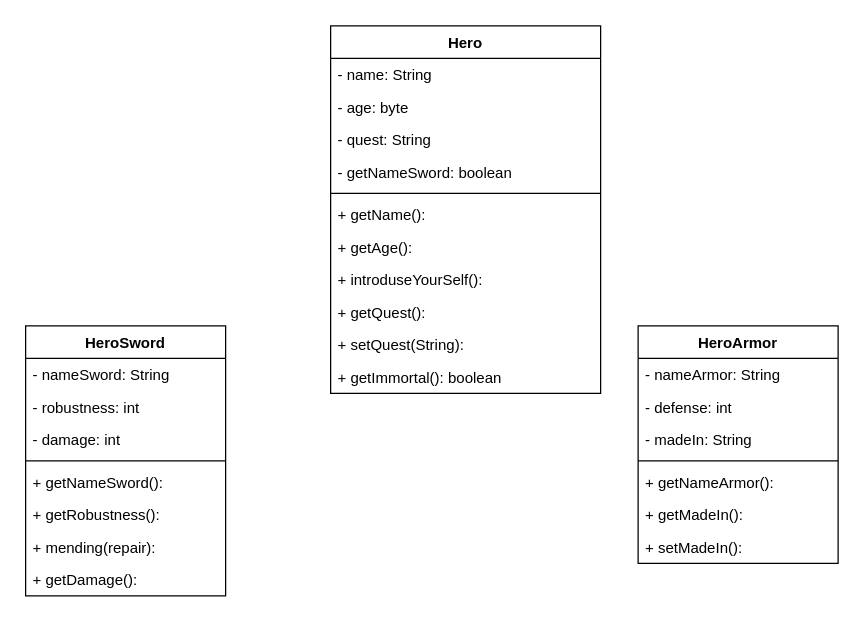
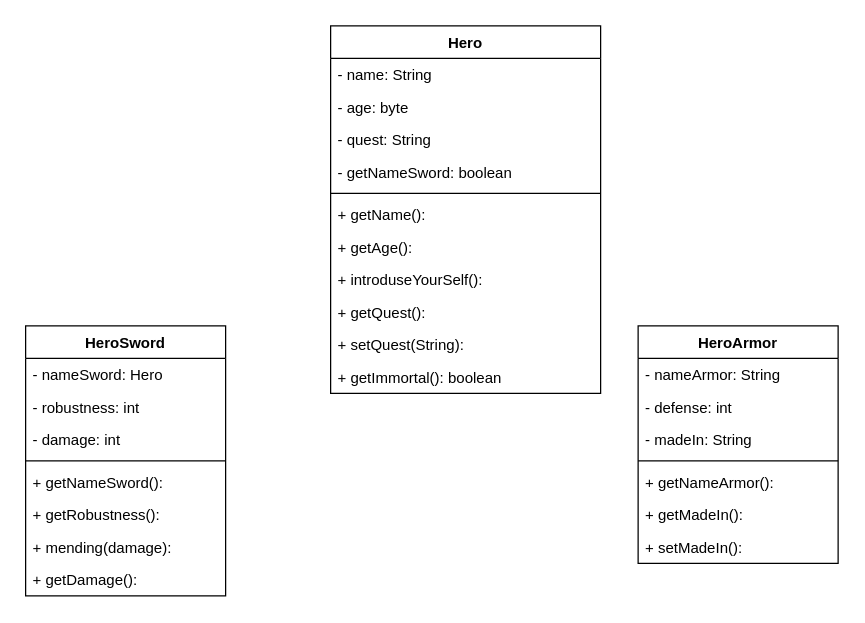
  <mxCell id="0" />
  <mxCell id="1" parent="0" />
  <mxCell id="2" value="Hero" style="swimlane;fontStyle=1;align=center;verticalAlign=top;childLayout=stackLayout;horizontal=1;startSize=26;horizontalStack=0;resizeParent=1;resizeParentMax=0;resizeLast=0;collapsible=1;marginBottom=0;" vertex="1" parent="1"><mxGeometry x="264" y="20" width="216" height="294" as="geometry" /></mxCell>
  <mxCell id="3" value="- name: String" style="text;strokeColor=none;fillColor=none;align=left;verticalAlign=top;spacingLeft=4;spacingRight=4;overflow=hidden;rotatable=0;points=[[0,0.5],[1,0.5]];portConstraint=eastwest;" vertex="1" parent="2"><mxGeometry y="26" width="216" height="26" as="geometry" /></mxCell>
  <mxCell id="4" value="- age: byte" style="text;strokeColor=none;fillColor=none;align=left;verticalAlign=top;spacingLeft=4;spacingRight=4;overflow=hidden;rotatable=0;points=[[0,0.5],[1,0.5]];portConstraint=eastwest;" vertex="1" parent="2"><mxGeometry y="52" width="216" height="26" as="geometry" /></mxCell>
  <mxCell id="5" value="- quest: String" style="text;strokeColor=none;fillColor=none;align=left;verticalAlign=top;spacingLeft=4;spacingRight=4;overflow=hidden;rotatable=0;points=[[0,0.5],[1,0.5]];portConstraint=eastwest;" vertex="1" parent="2"><mxGeometry y="78" width="216" height="26" as="geometry" /></mxCell>
  <mxCell id="6" value="- getNameSword: boolean" style="text;strokeColor=none;fillColor=none;align=left;verticalAlign=top;spacingLeft=4;spacingRight=4;overflow=hidden;rotatable=0;points=[[0,0.5],[1,0.5]];portConstraint=eastwest;" vertex="1" parent="2"><mxGeometry y="104" width="216" height="26" as="geometry" /></mxCell>
  <mxCell id="7" value="" style="line;strokeWidth=1;fillColor=none;align=left;verticalAlign=middle;spacingTop=-1;spacingLeft=3;spacingRight=3;rotatable=0;labelPosition=right;points=[];portConstraint=eastwest;" vertex="1" parent="2"><mxGeometry y="130" width="216" height="8" as="geometry" /></mxCell>
  <mxCell id="8" value="+ getName():" style="text;strokeColor=none;fillColor=none;align=left;verticalAlign=top;spacingLeft=4;spacingRight=4;overflow=hidden;rotatable=0;points=[[0,0.5],[1,0.5]];portConstraint=eastwest;" vertex="1" parent="2"><mxGeometry y="138" width="216" height="26" as="geometry" /></mxCell>
  <mxCell id="9" value="+ getAge():" style="text;strokeColor=none;fillColor=none;align=left;verticalAlign=top;spacingLeft=4;spacingRight=4;overflow=hidden;rotatable=0;points=[[0,0.5],[1,0.5]];portConstraint=eastwest;" vertex="1" parent="2"><mxGeometry y="164" width="216" height="26" as="geometry" /></mxCell>
  <mxCell id="10" value="+ introduseYourSelf():" style="text;strokeColor=none;fillColor=none;align=left;verticalAlign=top;spacingLeft=4;spacingRight=4;overflow=hidden;rotatable=0;points=[[0,0.5],[1,0.5]];portConstraint=eastwest;" vertex="1" parent="2"><mxGeometry y="190" width="216" height="26" as="geometry" /></mxCell>
  <mxCell id="11" value="+ getQuest():" style="text;strokeColor=none;fillColor=none;align=left;verticalAlign=top;spacingLeft=4;spacingRight=4;overflow=hidden;rotatable=0;points=[[0,0.5],[1,0.5]];portConstraint=eastwest;" vertex="1" parent="2"><mxGeometry y="216" width="216" height="26" as="geometry" /></mxCell>
  <mxCell id="12" value="+ setQuest(String):" style="text;strokeColor=none;fillColor=none;align=left;verticalAlign=top;spacingLeft=4;spacingRight=4;overflow=hidden;rotatable=0;points=[[0,0.5],[1,0.5]];portConstraint=eastwest;" vertex="1" parent="2"><mxGeometry y="242" width="216" height="26" as="geometry" /></mxCell>
  <mxCell id="13" value="+ getImmortal(): boolean" style="text;strokeColor=none;fillColor=none;align=left;verticalAlign=top;spacingLeft=4;spacingRight=4;overflow=hidden;rotatable=0;points=[[0,0.5],[1,0.5]];portConstraint=eastwest;" vertex="1" parent="2"><mxGeometry y="268" width="216" height="26" as="geometry" /></mxCell>
  <mxCell id="14" value="HeroSword" style="swimlane;fontStyle=1;align=center;verticalAlign=top;childLayout=stackLayout;horizontal=1;startSize=26;horizontalStack=0;resizeParent=1;resizeParentMax=0;resizeLast=0;collapsible=1;marginBottom=0;" vertex="1" parent="1"><mxGeometry x="20" y="260" width="160" height="216" as="geometry" /></mxCell>
- <mxCell id="15" value="- nameSword: String" style="text;strokeColor=none;fillColor=none;align=left;verticalAlign=top;spacingLeft=4;spacingRight=4;overflow=hidden;rotatable=0;points=[[0,0.5],[1,0.5]];portConstraint=eastwest;" vertex="1" parent="14"><mxGeometry y="26" width="160" height="26" as="geometry" /></mxCell>
+ <mxCell id="15" value="- nameSword: Hero" style="text;strokeColor=none;fillColor=none;align=left;verticalAlign=top;spacingLeft=4;spacingRight=4;overflow=hidden;rotatable=0;points=[[0,0.5],[1,0.5]];portConstraint=eastwest;" vertex="1" parent="14"><mxGeometry y="26" width="160" height="26" as="geometry" /></mxCell>
  <mxCell id="16" value="- robustness: int" style="text;strokeColor=none;fillColor=none;align=left;verticalAlign=top;spacingLeft=4;spacingRight=4;overflow=hidden;rotatable=0;points=[[0,0.5],[1,0.5]];portConstraint=eastwest;" vertex="1" parent="14"><mxGeometry y="52" width="160" height="26" as="geometry" /></mxCell>
  <mxCell id="17" value="- damage: int" style="text;strokeColor=none;fillColor=none;align=left;verticalAlign=top;spacingLeft=4;spacingRight=4;overflow=hidden;rotatable=0;points=[[0,0.5],[1,0.5]];portConstraint=eastwest;" vertex="1" parent="14"><mxGeometry y="78" width="160" height="26" as="geometry" /></mxCell>
  <mxCell id="18" value="" style="line;strokeWidth=1;fillColor=none;align=left;verticalAlign=middle;spacingTop=-1;spacingLeft=3;spacingRight=3;rotatable=0;labelPosition=right;points=[];portConstraint=eastwest;" vertex="1" parent="14"><mxGeometry y="104" width="160" height="8" as="geometry" /></mxCell>
  <mxCell id="19" value="+ getNameSword():" style="text;strokeColor=none;fillColor=none;align=left;verticalAlign=top;spacingLeft=4;spacingRight=4;overflow=hidden;rotatable=0;points=[[0,0.5],[1,0.5]];portConstraint=eastwest;" vertex="1" parent="14"><mxGeometry y="112" width="160" height="26" as="geometry" /></mxCell>
  <mxCell id="20" value="+ getRobustness():" style="text;strokeColor=none;fillColor=none;align=left;verticalAlign=top;spacingLeft=4;spacingRight=4;overflow=hidden;rotatable=0;points=[[0,0.5],[1,0.5]];portConstraint=eastwest;" vertex="1" parent="14"><mxGeometry y="138" width="160" height="26" as="geometry" /></mxCell>
- <mxCell id="21" value="+ mending(repair):" style="text;strokeColor=none;fillColor=none;align=left;verticalAlign=top;spacingLeft=4;spacingRight=4;overflow=hidden;rotatable=0;points=[[0,0.5],[1,0.5]];portConstraint=eastwest;" vertex="1" parent="14"><mxGeometry y="164" width="160" height="26" as="geometry" /></mxCell>
+ <mxCell id="21" value="+ mending(damage):" style="text;strokeColor=none;fillColor=none;align=left;verticalAlign=top;spacingLeft=4;spacingRight=4;overflow=hidden;rotatable=0;points=[[0,0.5],[1,0.5]];portConstraint=eastwest;" vertex="1" parent="14"><mxGeometry y="164" width="160" height="26" as="geometry" /></mxCell>
  <mxCell id="22" value="+ getDamage():" style="text;strokeColor=none;fillColor=none;align=left;verticalAlign=top;spacingLeft=4;spacingRight=4;overflow=hidden;rotatable=0;points=[[0,0.5],[1,0.5]];portConstraint=eastwest;" vertex="1" parent="14"><mxGeometry y="190" width="160" height="26" as="geometry" /></mxCell>
  <mxCell id="23" value="HeroArmor" style="swimlane;fontStyle=1;align=center;verticalAlign=top;childLayout=stackLayout;horizontal=1;startSize=26;horizontalStack=0;resizeParent=1;resizeParentMax=0;resizeLast=0;collapsible=1;marginBottom=0;" vertex="1" parent="1"><mxGeometry x="510" y="260" width="160" height="190" as="geometry" /></mxCell>
  <mxCell id="24" value="- nameArmor: String" style="text;strokeColor=none;fillColor=none;align=left;verticalAlign=top;spacingLeft=4;spacingRight=4;overflow=hidden;rotatable=0;points=[[0,0.5],[1,0.5]];portConstraint=eastwest;" vertex="1" parent="23"><mxGeometry y="26" width="160" height="26" as="geometry" /></mxCell>
  <mxCell id="25" value="- defense: int" style="text;strokeColor=none;fillColor=none;align=left;verticalAlign=top;spacingLeft=4;spacingRight=4;overflow=hidden;rotatable=0;points=[[0,0.5],[1,0.5]];portConstraint=eastwest;" vertex="1" parent="23"><mxGeometry y="52" width="160" height="26" as="geometry" /></mxCell>
  <mxCell id="26" value="- madeIn: String" style="text;strokeColor=none;fillColor=none;align=left;verticalAlign=top;spacingLeft=4;spacingRight=4;overflow=hidden;rotatable=0;points=[[0,0.5],[1,0.5]];portConstraint=eastwest;" vertex="1" parent="23"><mxGeometry y="78" width="160" height="26" as="geometry" /></mxCell>
  <mxCell id="27" value="" style="line;strokeWidth=1;fillColor=none;align=left;verticalAlign=middle;spacingTop=-1;spacingLeft=3;spacingRight=3;rotatable=0;labelPosition=right;points=[];portConstraint=eastwest;" vertex="1" parent="23"><mxGeometry y="104" width="160" height="8" as="geometry" /></mxCell>
  <mxCell id="28" value="+ getNameArmor():" style="text;strokeColor=none;fillColor=none;align=left;verticalAlign=top;spacingLeft=4;spacingRight=4;overflow=hidden;rotatable=0;points=[[0,0.5],[1,0.5]];portConstraint=eastwest;" vertex="1" parent="23"><mxGeometry y="112" width="160" height="26" as="geometry" /></mxCell>
  <mxCell id="29" value="+ getMadeIn():" style="text;strokeColor=none;fillColor=none;align=left;verticalAlign=top;spacingLeft=4;spacingRight=4;overflow=hidden;rotatable=0;points=[[0,0.5],[1,0.5]];portConstraint=eastwest;" vertex="1" parent="23"><mxGeometry y="138" width="160" height="26" as="geometry" /></mxCell>
  <mxCell id="30" value="+ setMadeIn():" style="text;strokeColor=none;fillColor=none;align=left;verticalAlign=top;spacingLeft=4;spacingRight=4;overflow=hidden;rotatable=0;points=[[0,0.5],[1,0.5]];portConstraint=eastwest;" vertex="1" parent="23"><mxGeometry y="164" width="160" height="26" as="geometry" /></mxCell>
